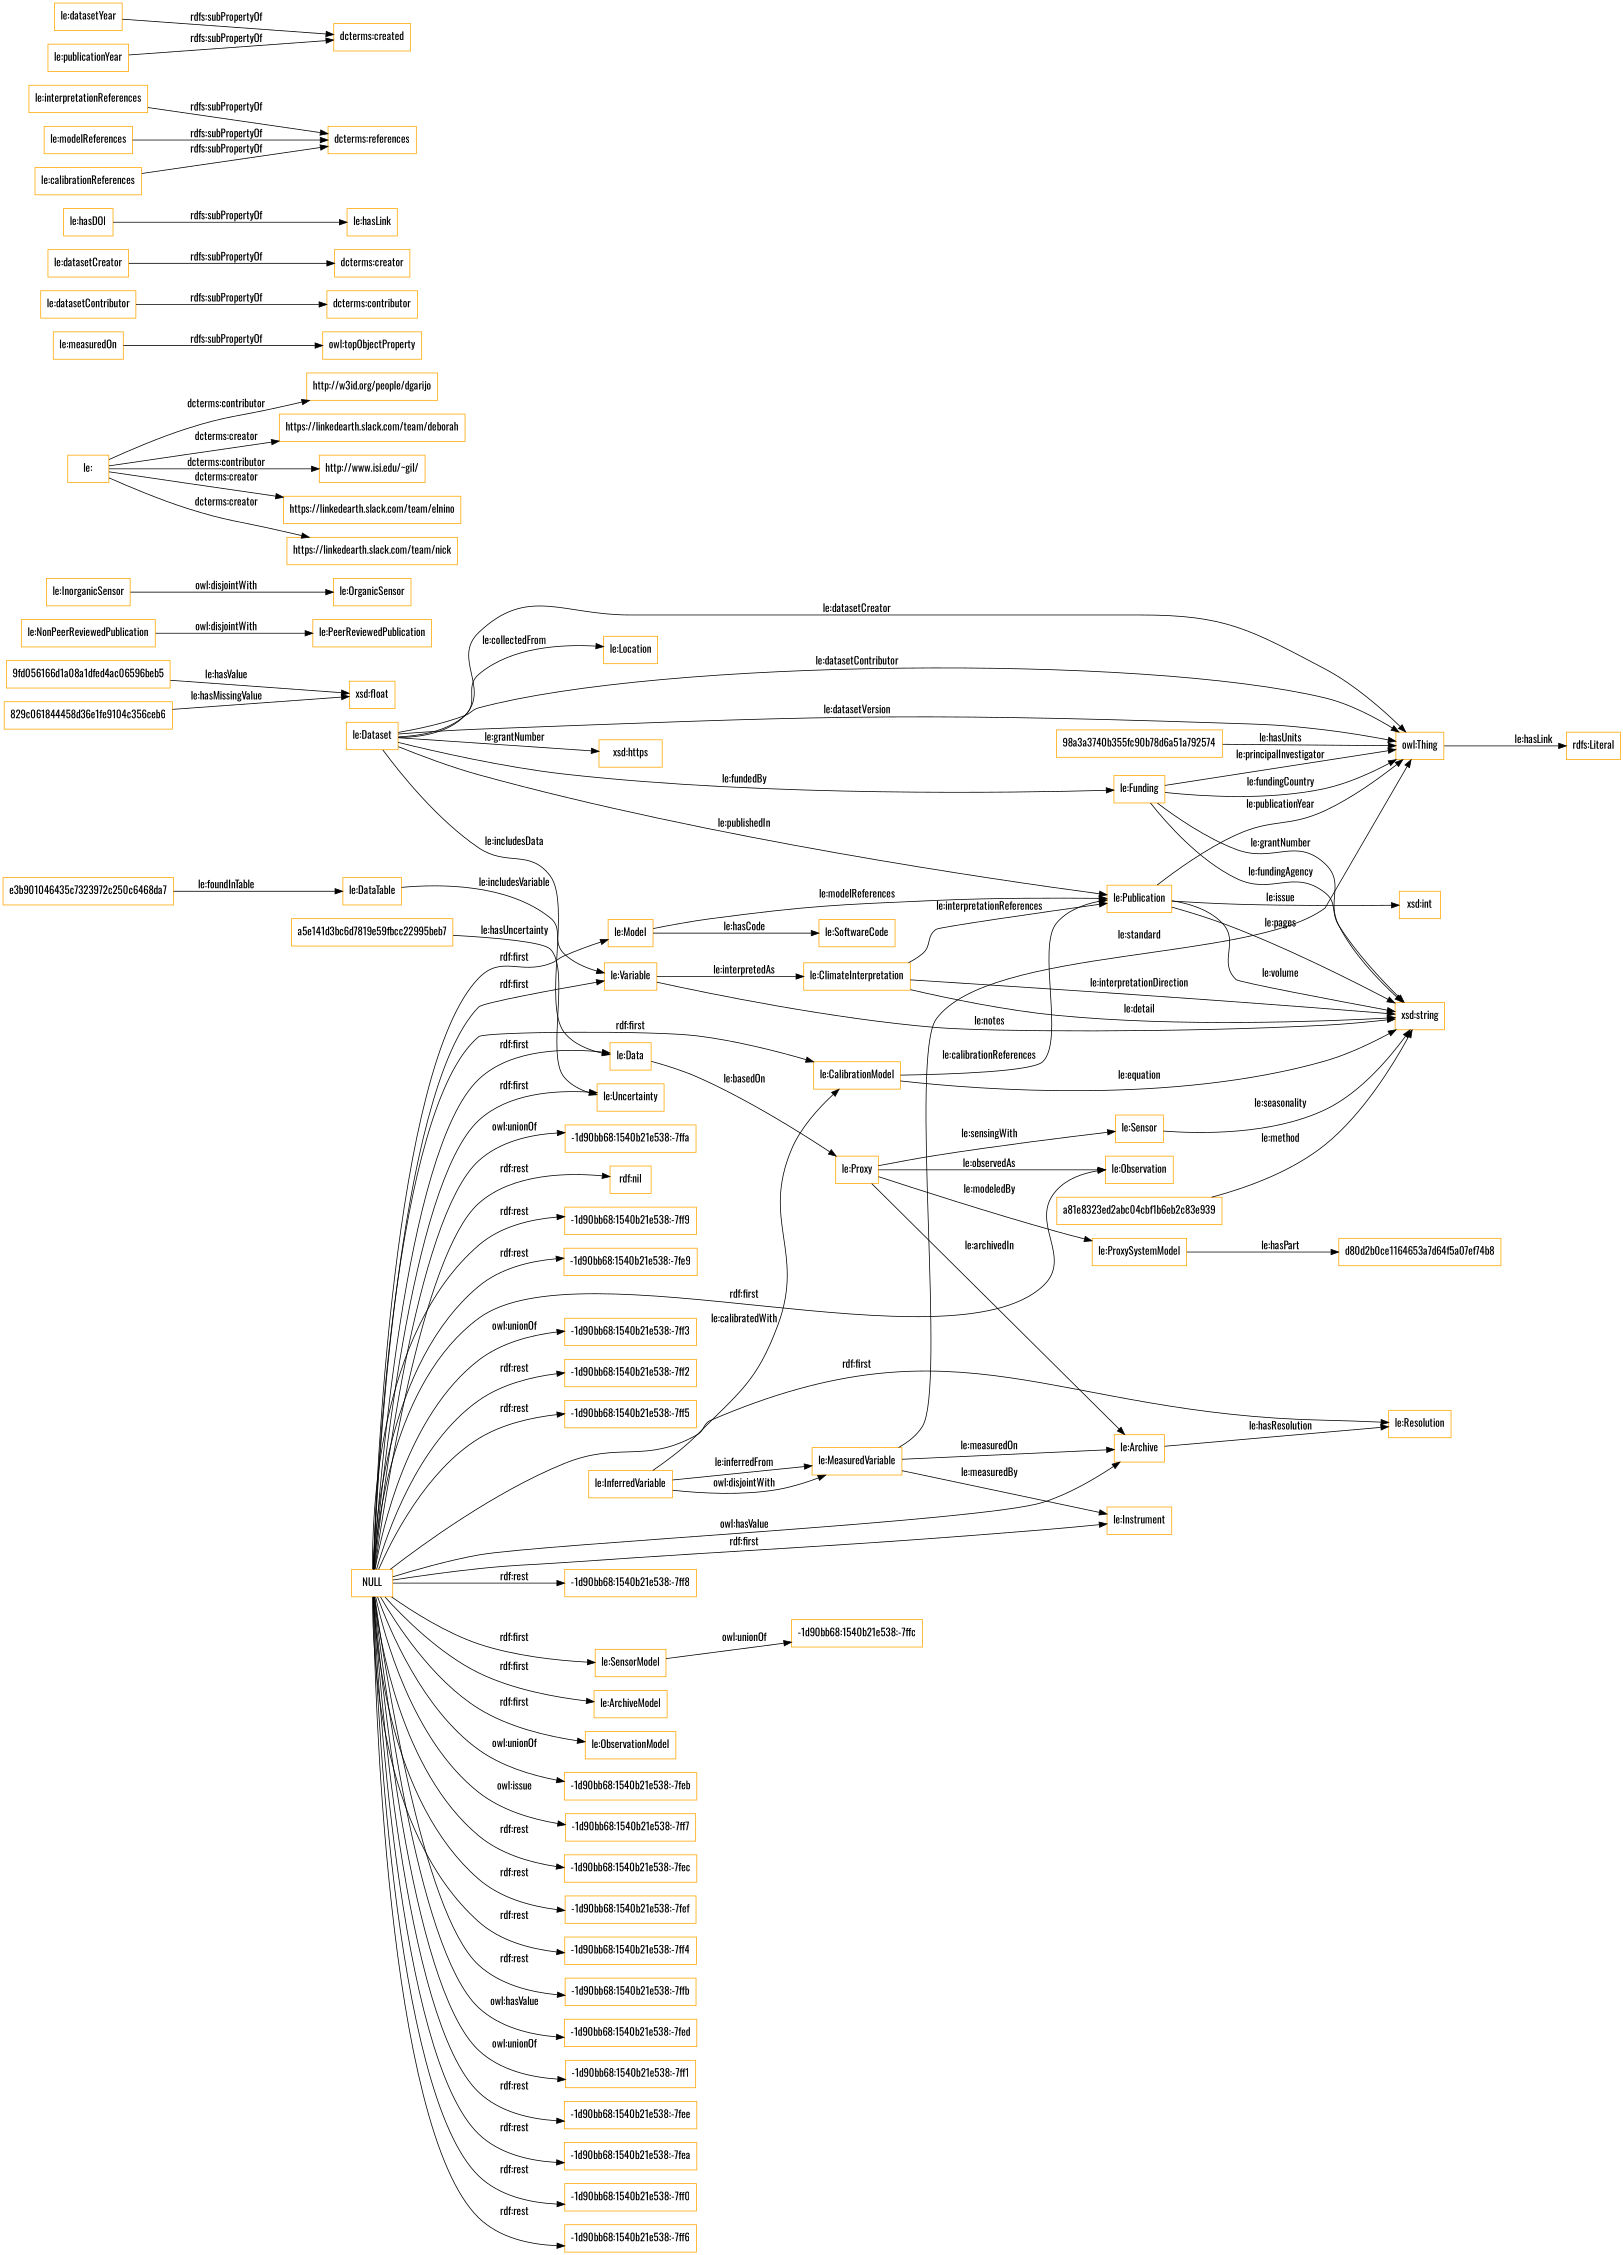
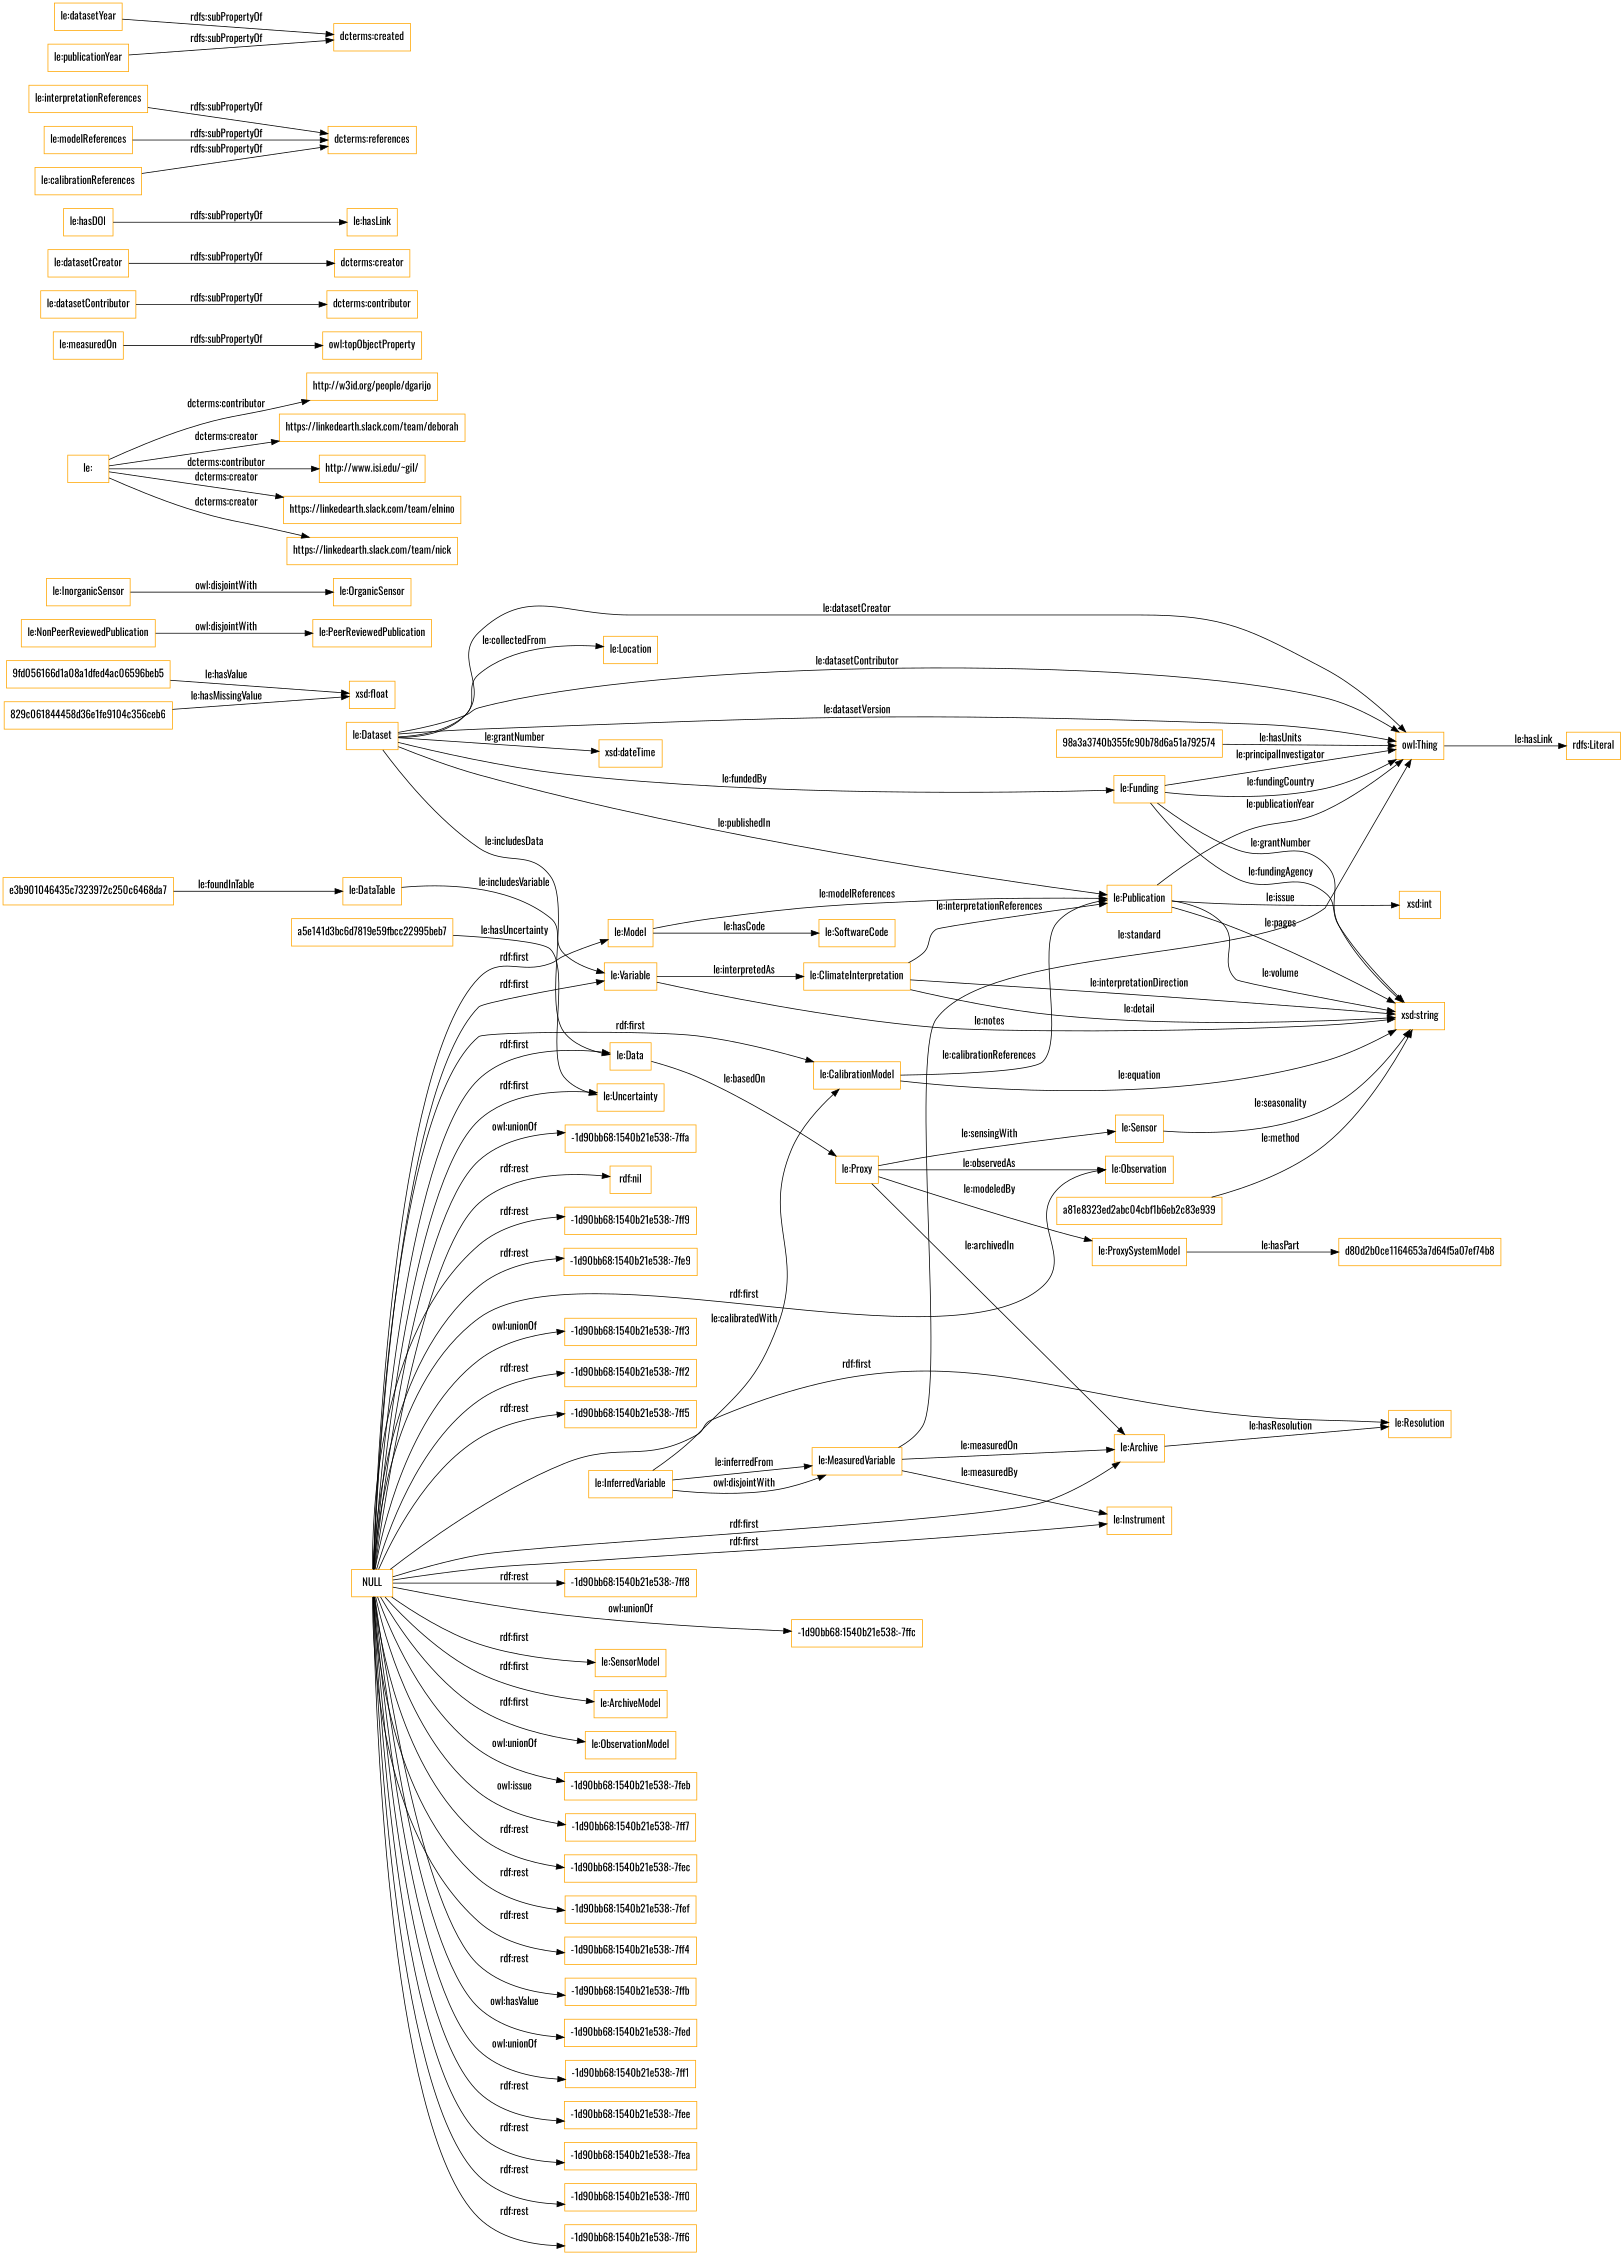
  digraph {
    fontname=Oswald
    rankdir=LR
    node [color=orange fontname=Oswald shape=rectangle]
    edge [fontname=Oswald]
    "le:Sensor"
    "xsd:string"
    "le:Funding"
    "owl:Thing"
    "rdfs:Literal"
    "le:Dataset"
    "le:Publication"
    "le:Data"
    "le:Location"
-   "xsd:dateTime" [label="xsd:https"]
+   "xsd:dateTime"
    "xsd:int"
    "le:Proxy"
    a81e8323ed2abc04cbf1b6eb2c83e939
    "le:DataTable"
    "le:Variable"
    "le:ClimateInterpretation"
    "9fd056166d1a08a1dfed4ac06596beb5"
    "xsd:float"
    "le:Model"
    "le:SoftwareCode"
    "le:Archive"
    "le:ProxySystemModel"
    "le:Observation"
    "le:InferredVariable"
    "le:CalibrationModel"
    "le:MeasuredVariable"
    "le:Instrument"
    "le:NonPeerReviewedPublication"
    "le:PeerReviewedPublication"
    a5e141d3bc6d7819e59fbcc22995beb7
    "le:Uncertainty"
    e3b901046435c7323972c250c6468da7
    "98a3a3740b355fc90b78d6a51a792574"
    "le:Resolution"
    d80d2b0ce1164653a7d64f5a07ef74b8
    "829c061844458d36e1fe9104c356ceb6"
    "le:InorganicSensor"
    "le:OrganicSensor"
    "le:"
    "http://w3id.org/people/dgarijo"
    "https://linkedearth.slack.com/team/deborah"
    "http://www.isi.edu/~gil/"
    "https://linkedearth.slack.com/team/elnino"
    "https://linkedearth.slack.com/team/nick"
    "le:measuredOn"
    "owl:topObjectProperty"
    "le:datasetContributor"
    "dcterms:contributor"
    "le:datasetCreator"
    "dcterms:creator"
    "le:hasDOI"
    "le:hasLink"
    "le:interpretationReferences"
    "dcterms:references"
    "le:modelReferences"
    "le:calibrationReferences"
    NULL
    "le:SensorModel"
    "le:ArchiveModel"
    "le:ObservationModel"
    "-1d90bb68:1540b21e538:-7feb"
    "-1d90bb68:1540b21e538:-7ff7"
    "-1d90bb68:1540b21e538:-7fec"
    "-1d90bb68:1540b21e538:-7fef"
    "-1d90bb68:1540b21e538:-7ff4"
    "-1d90bb68:1540b21e538:-7ffb"
    "-1d90bb68:1540b21e538:-7fed"
    "-1d90bb68:1540b21e538:-7ff1"
    "-1d90bb68:1540b21e538:-7fee"
    "-1d90bb68:1540b21e538:-7fea"
    "-1d90bb68:1540b21e538:-7ff0"
    "-1d90bb68:1540b21e538:-7ff6"
    "-1d90bb68:1540b21e538:-7ffa"
    "rdf:nil"
    "-1d90bb68:1540b21e538:-7ff9"
    "-1d90bb68:1540b21e538:-7fe9"
    "-1d90bb68:1540b21e538:-7ff3"
    "-1d90bb68:1540b21e538:-7ffc"
    "-1d90bb68:1540b21e538:-7ff2"
    "-1d90bb68:1540b21e538:-7ff5"
    "-1d90bb68:1540b21e538:-7ff8"
    "le:datasetYear"
    "dcterms:created"
    "le:publicationYear"
    "le:Sensor" -> "xsd:string" [label="le:seasonality"]
    "le:Funding" -> "xsd:string" [label="le:grantNumber"]
    "le:Funding" -> "xsd:string" [label="le:fundingAgency"]
    "le:Funding" -> "owl:Thing" [label="le:fundingCountry"]
    "le:Funding" -> "owl:Thing" [label="le:principalInvestigator"]
    "owl:Thing" -> "rdfs:Literal" [label="le:hasLink"]
    "le:Dataset" -> "le:Funding" [label="le:fundedBy"]
    "le:Dataset" -> "owl:Thing" [label="le:datasetCreator"]
    "le:Dataset" -> "owl:Thing" [label="le:datasetContributor"]
    "le:Dataset" -> "owl:Thing" [label="le:datasetVersion"]
    "le:Dataset" -> "le:Publication" [label="le:publishedIn"]
    "le:Dataset" -> "le:Data" [label="le:includesData"]
    "le:Dataset" -> "le:Location" [label="le:collectedFrom"]
    "le:Dataset" -> "xsd:dateTime" [label="le:grantNumber"]
    "le:Publication" -> "xsd:string" [label="le:pages"]
    "le:Publication" -> "xsd:string" [label="le:volume"]
    "le:Publication" -> "owl:Thing" [label="le:publicationYear"]
    "le:Publication" -> "xsd:int" [label="le:issue"]
    "le:Data" -> "le:Proxy" [label="le:basedOn"]
    "le:Proxy" -> "le:Sensor" [label="le:sensingWith"]
    "le:Proxy" -> "le:Archive" [label="le:archivedIn"]
    "le:Proxy" -> "le:ProxySystemModel" [label="le:modeledBy"]
    "le:Proxy" -> "le:Observation" [label="le:observedAs"]
    a81e8323ed2abc04cbf1b6eb2c83e939 -> "xsd:string" [label="le:method"]
    "le:DataTable" -> "le:Variable" [label="le:includesVariable"]
    "le:Variable" -> "xsd:string" [label="le:notes"]
    "le:Variable" -> "le:ClimateInterpretation" [label="le:interpretedAs"]
    "le:ClimateInterpretation" -> "xsd:string" [label="le:interpretationDirection"]
    "le:ClimateInterpretation" -> "xsd:string" [label="le:detail"]
    "le:ClimateInterpretation" -> "le:Publication" [label="le:interpretationReferences"]
    "9fd056166d1a08a1dfed4ac06596beb5" -> "xsd:float" [label="le:hasValue"]
    "le:Model" -> "le:Publication" [label="le:modelReferences"]
    "le:Model" -> "le:SoftwareCode" [label="le:hasCode"]
    "le:Archive" -> "le:Resolution" [label="le:hasResolution"]
    "le:ProxySystemModel" -> d80d2b0ce1164653a7d64f5a07ef74b8 [label="le:hasPart"]
    "le:InferredVariable" -> "le:CalibrationModel" [label="le:calibratedWith"]
    "le:InferredVariable" -> "le:MeasuredVariable" [label="owl:disjointWith"]
    "le:InferredVariable" -> "le:MeasuredVariable" [label="le:inferredFrom"]
    "le:CalibrationModel" -> "xsd:string" [label="le:equation"]
    "le:CalibrationModel" -> "le:Publication" [label="le:calibrationReferences"]
    "le:MeasuredVariable" -> "owl:Thing" [label="le:standard"]
    "le:MeasuredVariable" -> "le:Archive" [label="le:measuredOn"]
    "le:MeasuredVariable" -> "le:Instrument" [label="le:measuredBy"]
    "le:NonPeerReviewedPublication" -> "le:PeerReviewedPublication" [label="owl:disjointWith"]
    a5e141d3bc6d7819e59fbcc22995beb7 -> "le:Uncertainty" [label="le:hasUncertainty"]
    e3b901046435c7323972c250c6468da7 -> "le:DataTable" [label="le:foundInTable"]
    "98a3a3740b355fc90b78d6a51a792574" -> "owl:Thing" [label="le:hasUnits"]
    "829c061844458d36e1fe9104c356ceb6" -> "xsd:float" [label="le:hasMissingValue"]
    "le:InorganicSensor" -> "le:OrganicSensor" [label="owl:disjointWith"]
    "le:" -> "http://w3id.org/people/dgarijo" [label="dcterms:contributor"]
    "le:" -> "https://linkedearth.slack.com/team/deborah" [label="dcterms:creator"]
    "le:" -> "http://www.isi.edu/~gil/" [label="dcterms:contributor"]
    "le:" -> "https://linkedearth.slack.com/team/elnino" [label="dcterms:creator"]
    "le:" -> "https://linkedearth.slack.com/team/nick" [label="dcterms:creator"]
    "le:measuredOn" -> "owl:topObjectProperty" [label="rdfs:subPropertyOf"]
    "le:datasetContributor" -> "dcterms:contributor" [label="rdfs:subPropertyOf"]
    "le:datasetCreator" -> "dcterms:creator" [label="rdfs:subPropertyOf"]
    "le:hasDOI" -> "le:hasLink" [label="rdfs:subPropertyOf"]
    "le:interpretationReferences" -> "dcterms:references" [label="rdfs:subPropertyOf"]
    "le:modelReferences" -> "dcterms:references" [label="rdfs:subPropertyOf"]
    "le:calibrationReferences" -> "dcterms:references" [label="rdfs:subPropertyOf"]
    NULL -> "le:Data" [label="rdf:first"]
    NULL -> "le:Variable" [label="rdf:first"]
    NULL -> "le:Model" [label="rdf:first"]
-   NULL -> "le:Archive" [label="owl:hasValue"]
+   NULL -> "le:Archive" [label="rdf:first"]
    NULL -> "le:Observation" [label="rdf:first"]
    NULL -> "le:CalibrationModel" [label="rdf:first"]
    NULL -> "le:Instrument" [label="rdf:first"]
    NULL -> "le:Uncertainty" [label="rdf:first"]
    NULL -> "le:Resolution" [label="rdf:first"]
    NULL -> "le:SensorModel" [label="rdf:first"]
    NULL -> "le:ArchiveModel" [label="rdf:first"]
    NULL -> "le:ObservationModel" [label="rdf:first"]
    NULL -> "-1d90bb68:1540b21e538:-7feb" [label="owl:unionOf"]
    NULL -> "-1d90bb68:1540b21e538:-7ff7" [label="owl:issue"]
    NULL -> "-1d90bb68:1540b21e538:-7fec" [label="rdf:rest"]
    NULL -> "-1d90bb68:1540b21e538:-7fef" [label="rdf:rest"]
    NULL -> "-1d90bb68:1540b21e538:-7ff4" [label="rdf:rest"]
    NULL -> "-1d90bb68:1540b21e538:-7ffb" [label="rdf:rest"]
    NULL -> "-1d90bb68:1540b21e538:-7fed" [label="owl:hasValue"]
    NULL -> "-1d90bb68:1540b21e538:-7ff1" [label="owl:unionOf"]
    NULL -> "-1d90bb68:1540b21e538:-7fee" [label="rdf:rest"]
    NULL -> "-1d90bb68:1540b21e538:-7fea" [label="rdf:rest"]
    NULL -> "-1d90bb68:1540b21e538:-7ff0" [label="rdf:rest"]
    NULL -> "-1d90bb68:1540b21e538:-7ff6" [label="rdf:rest"]
    NULL -> "-1d90bb68:1540b21e538:-7ffa" [label="owl:unionOf"]
    NULL -> "rdf:nil" [label="rdf:rest"]
    NULL -> "-1d90bb68:1540b21e538:-7ff9" [label="rdf:rest"]
    NULL -> "-1d90bb68:1540b21e538:-7fe9" [label="rdf:rest"]
    NULL -> "-1d90bb68:1540b21e538:-7ff3" [label="owl:unionOf"]
-   "le:SensorModel" -> "-1d90bb68:1540b21e538:-7ffc" [label="owl:unionOf"]
+   NULL -> "-1d90bb68:1540b21e538:-7ffc" [label="owl:unionOf"]
    NULL -> "-1d90bb68:1540b21e538:-7ff2" [label="rdf:rest"]
    NULL -> "-1d90bb68:1540b21e538:-7ff5" [label="rdf:rest"]
    NULL -> "-1d90bb68:1540b21e538:-7ff8" [label="rdf:rest"]
    "le:datasetYear" -> "dcterms:created" [label="rdfs:subPropertyOf"]
    "le:publicationYear" -> "dcterms:created" [label="rdfs:subPropertyOf"]
  }
